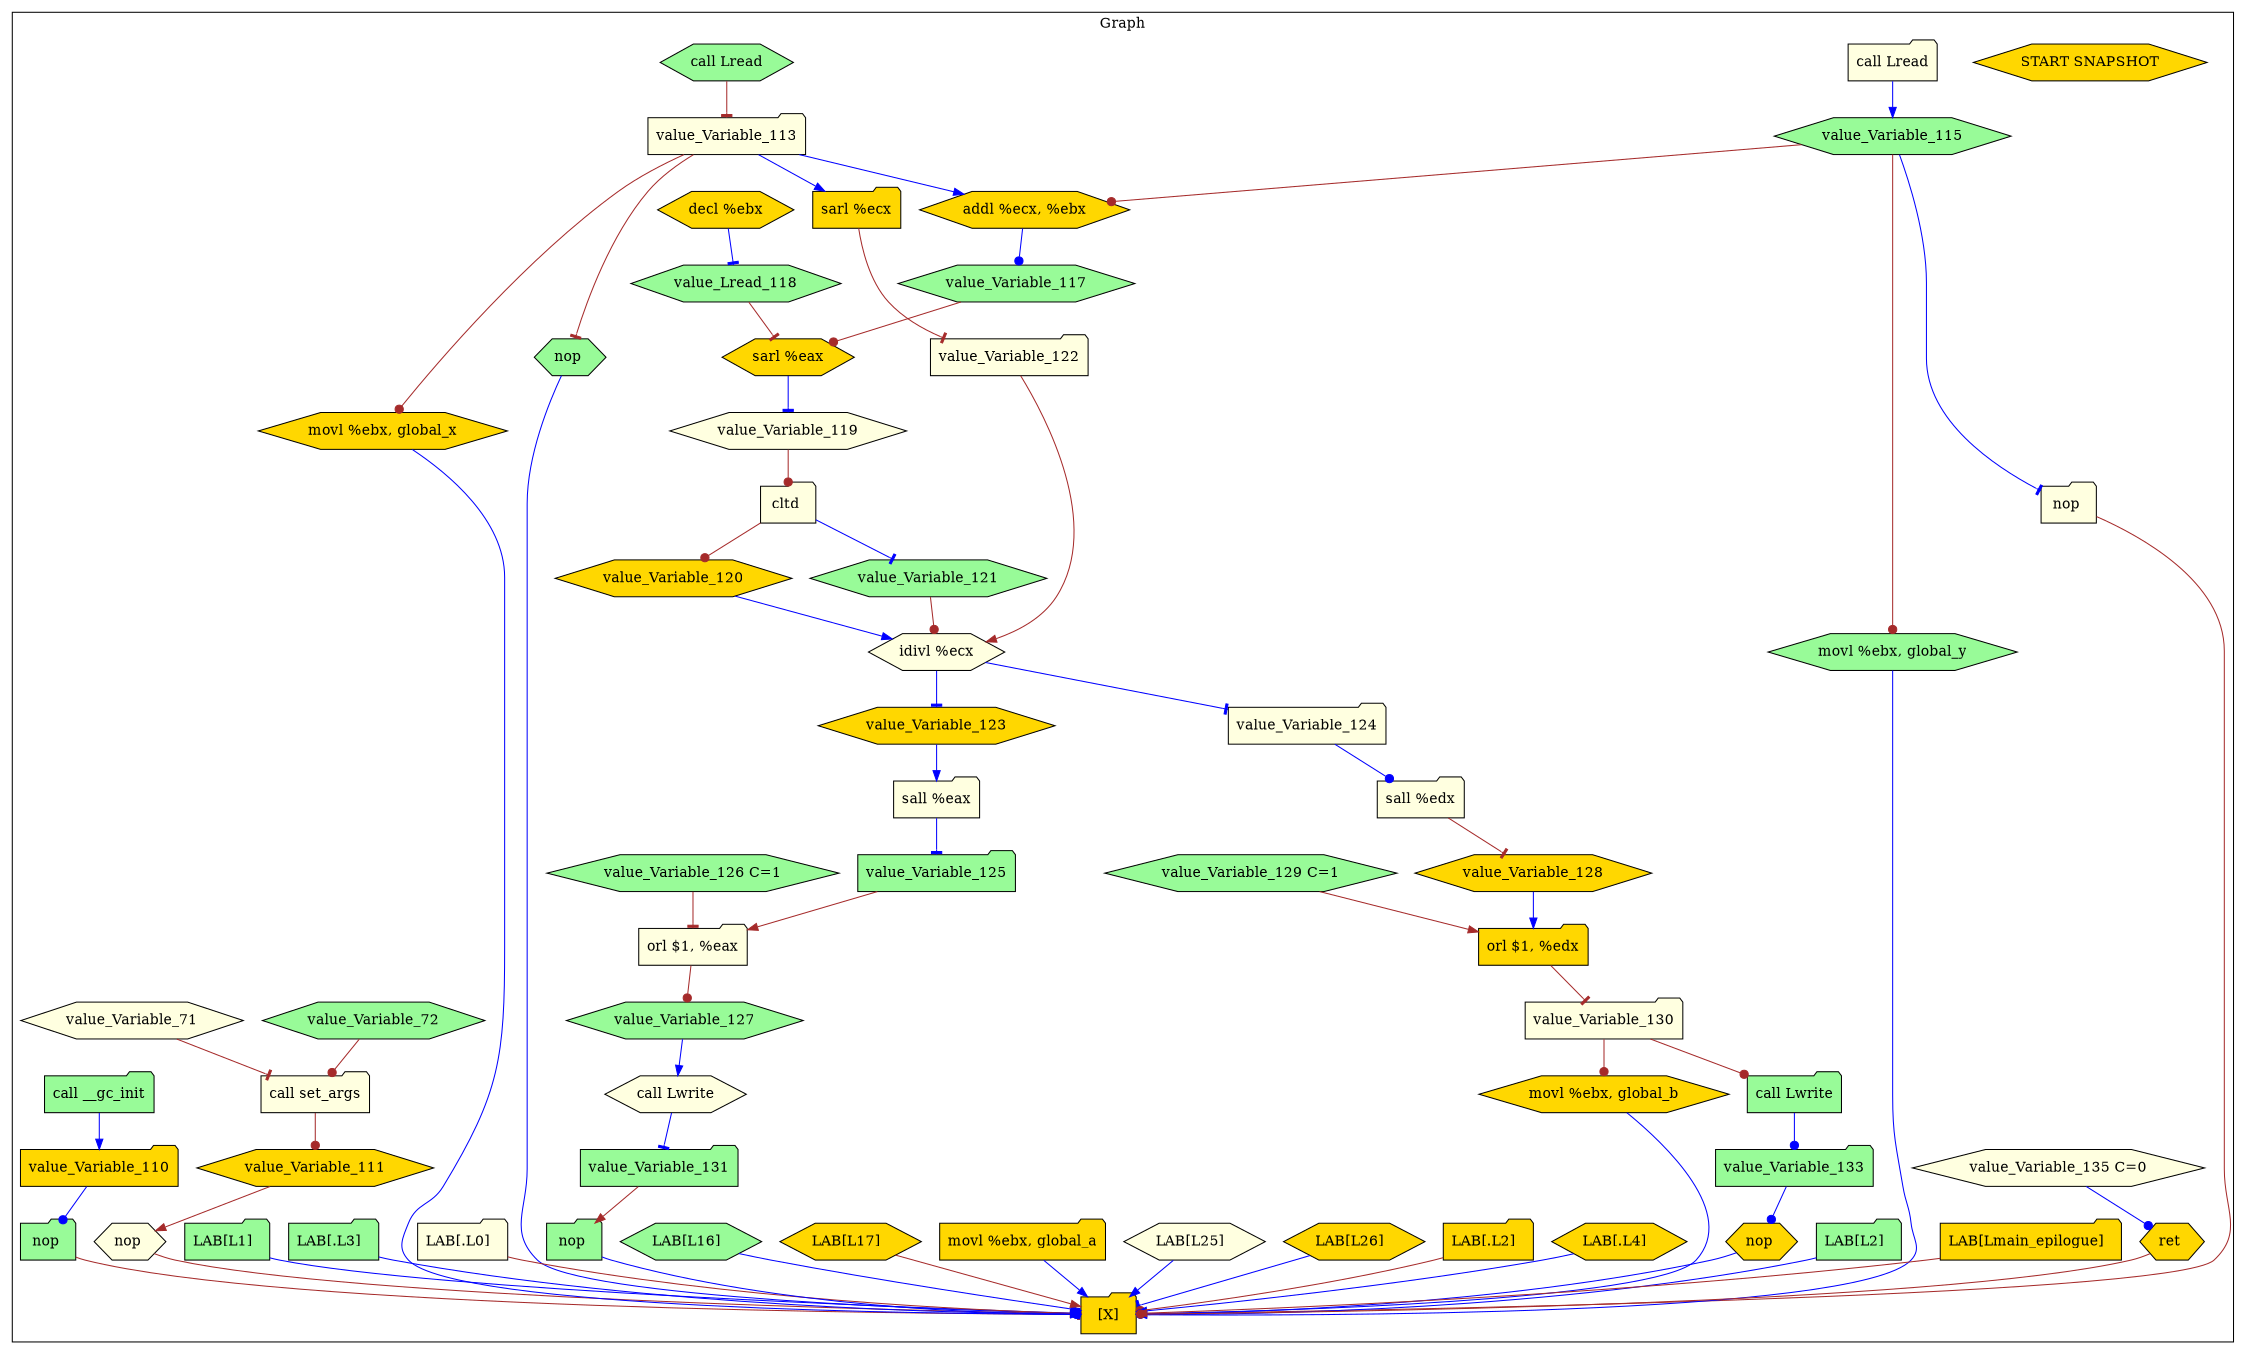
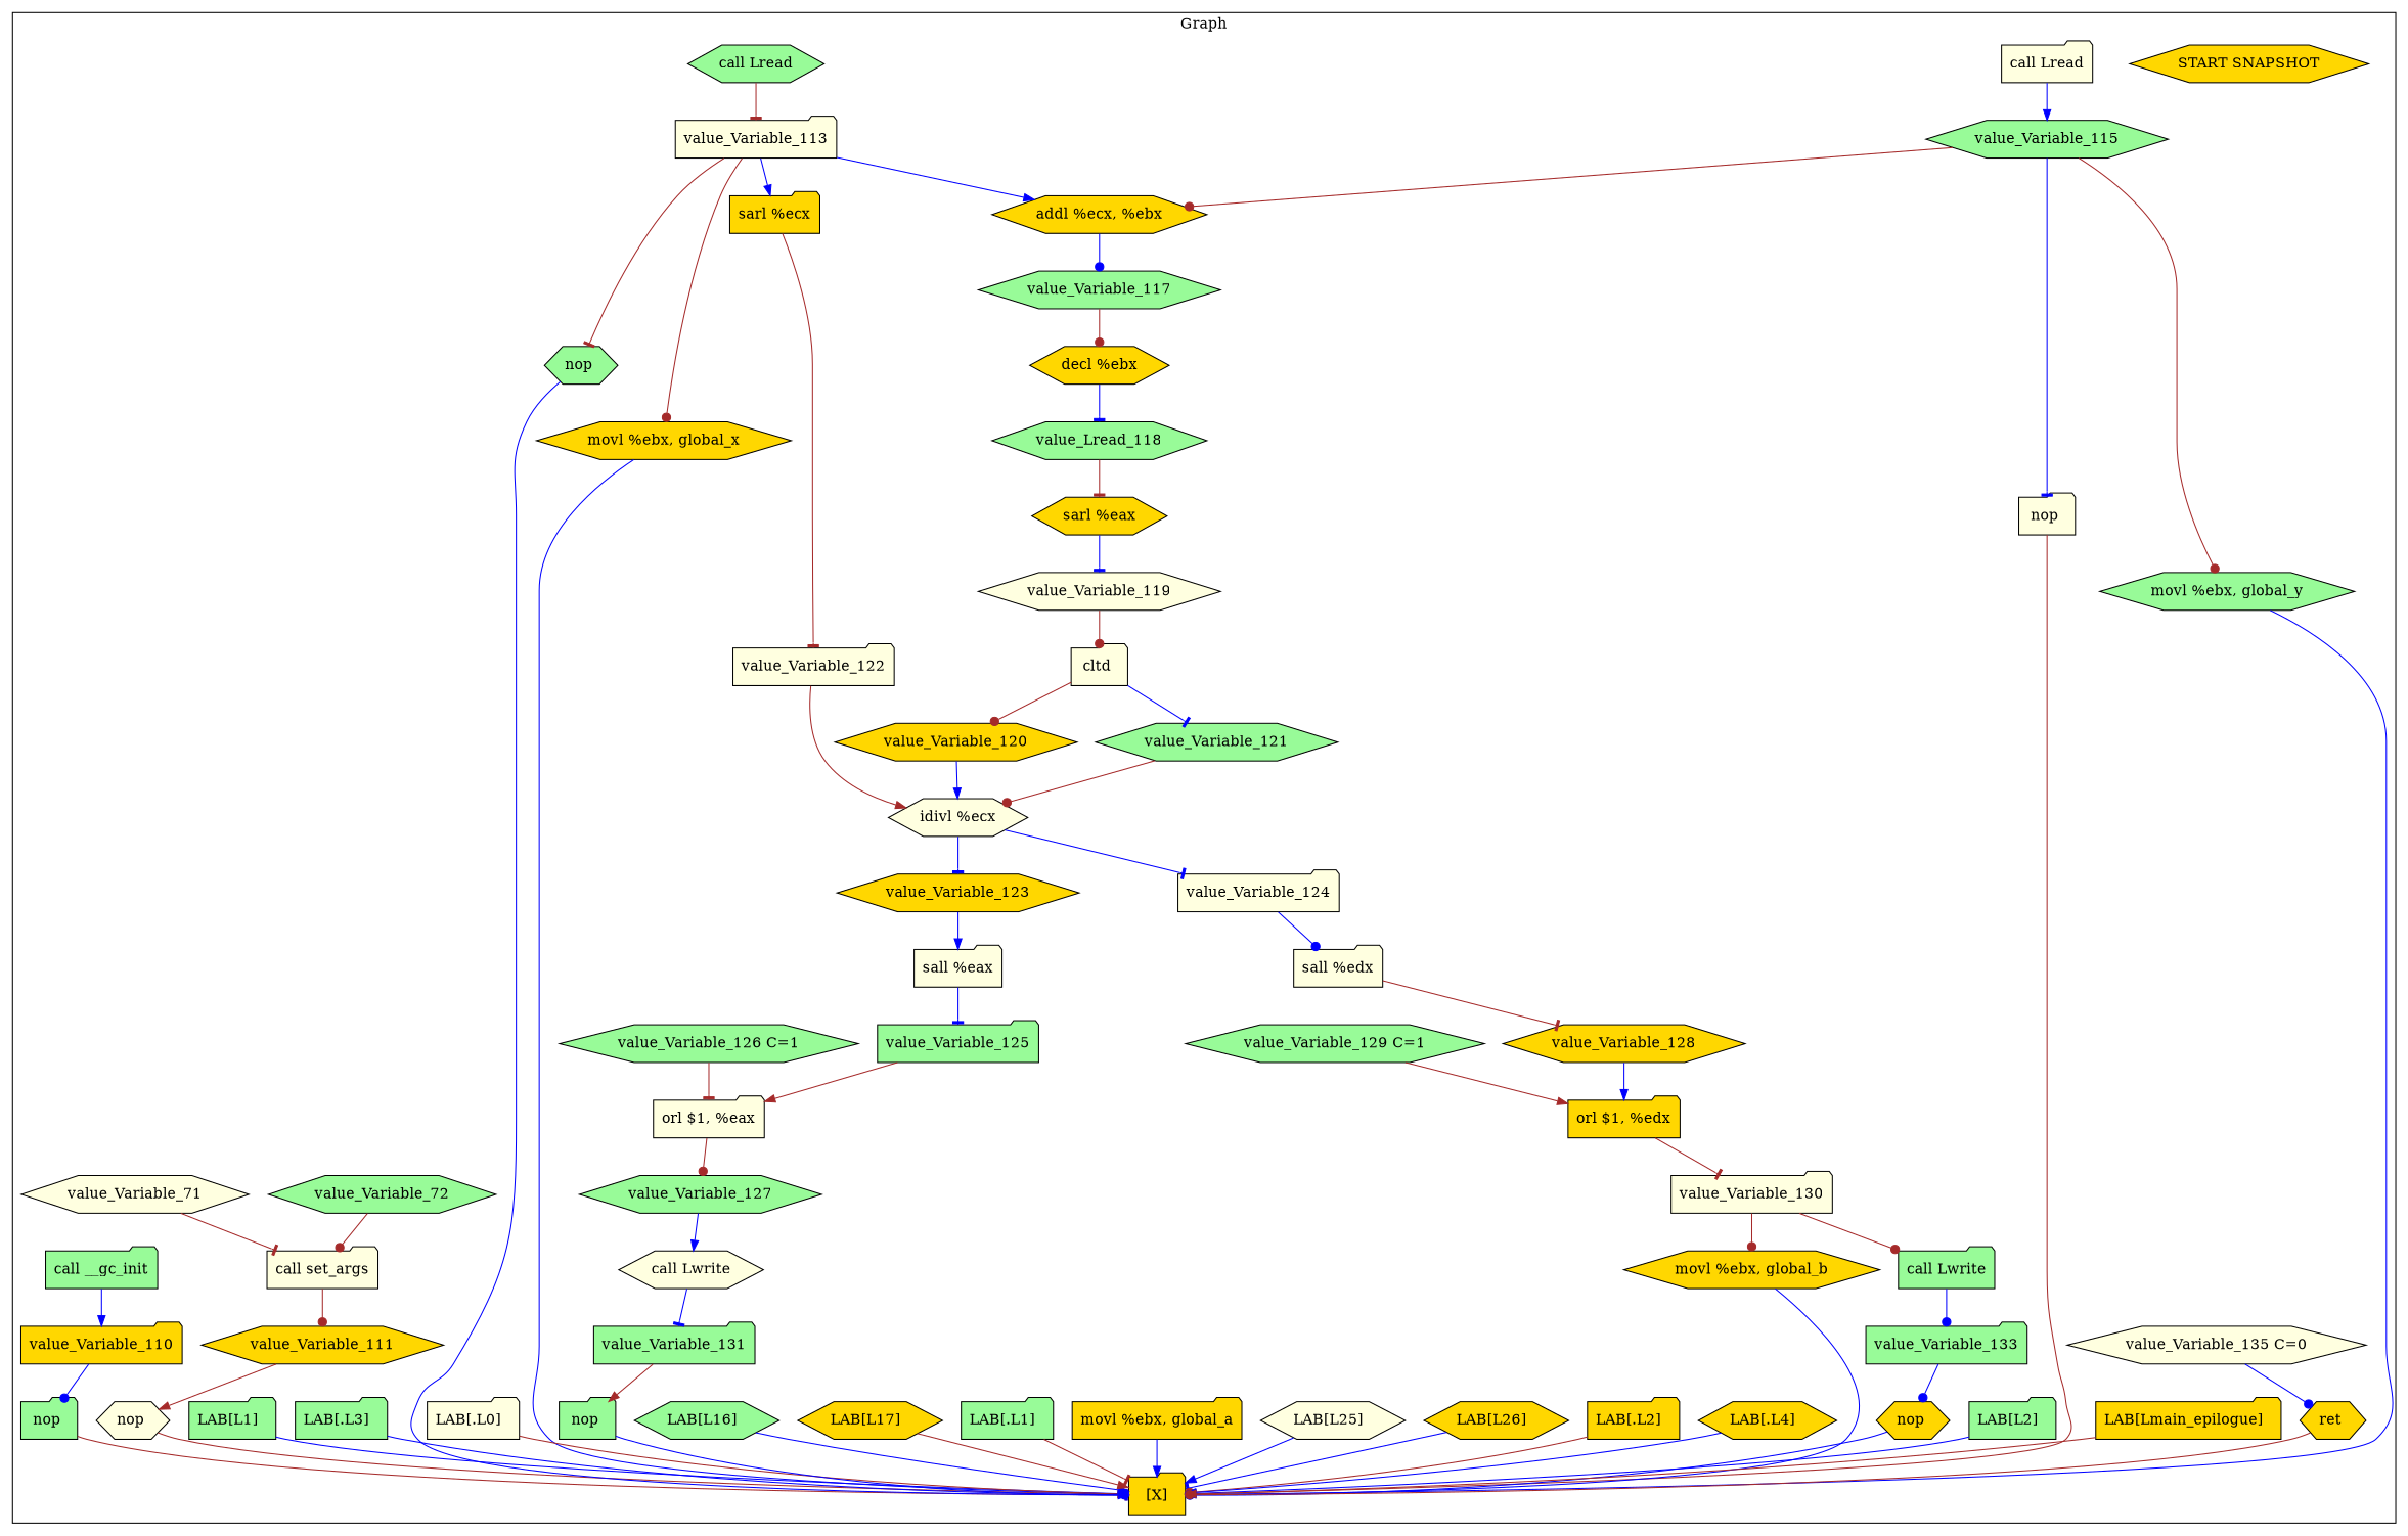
  digraph {
    ordering=in
    node [fillcolor=palegreen shape=hexagon style=filled]
    edge [arrowhead=dot color=blue]
    n1 [fillcolor=gold label="START SNAPSHOT"]
    n2 [fillcolor=gold label="[X]" shape=folder]
    n3 [label="nop " shape=folder]
    n4 [fillcolor=gold label=value_Variable_110 shape=folder]
    n5 [label="call __gc_init" shape=folder]
    n6 [fillcolor=lightyellow label="nop "]
    n7 [fillcolor=gold label=value_Variable_111]
    n8 [fillcolor=lightyellow label="call set_args" shape=folder]
    n9 [fillcolor=lightyellow label=value_Variable_71]
    n10 [label=value_Variable_72]
    n11 [label="LAB[L1]  " shape=folder]
    n12 [label="nop "]
    n13 [fillcolor=lightyellow label=value_Variable_113 shape=folder]
    n14 [fillcolor=gold label="movl %ebx, global_x"]
    n15 [fillcolor=gold label="sarl %ecx" shape=folder]
    n16 [fillcolor=gold label="addl %ecx, %ebx"]
    n17 [label="call Lread"]
    n18 [fillcolor=lightyellow label="LAB[.L0]  " shape=folder]
    n19 [fillcolor=lightyellow label="nop " shape=folder]
    n20 [label=value_Variable_115]
    n21 [label="movl %ebx, global_y"]
    n22 [fillcolor=lightyellow label="call Lread" shape=folder]
    n23 [label="LAB[L16]  "]
    n24 [fillcolor=gold label="LAB[L17]  "]
+   n25 [label="LAB[.L1]  " shape=folder]
    n26 [fillcolor=gold label="movl %ebx, global_a" shape=folder]
    n27 [label=value_Variable_127]
    n28 [fillcolor=lightyellow label="call Lwrite"]
    n29 [fillcolor=lightyellow label="orl $1, %eax" shape=folder]
    n30 [label="value_Variable_126 C=1"]
    n31 [label=value_Variable_125 shape=folder]
    n32 [fillcolor=lightyellow label="sall %eax" shape=folder]
    n33 [fillcolor=gold label=value_Variable_123]
    n34 [fillcolor=lightyellow label="idivl %ecx"]
    n35 [fillcolor=lightyellow label=value_Variable_124 shape=folder]
    n36 [fillcolor=lightyellow label=value_Variable_122 shape=folder]
    n37 [fillcolor=gold label=value_Variable_120]
    n38 [fillcolor=lightyellow label="cltd " shape=folder]
    n39 [label=value_Variable_121]
    n40 [fillcolor=lightyellow label=value_Variable_119]
    n41 [fillcolor=gold label="sarl %eax"]
    n42 [label=value_Lread_118]
    n43 [fillcolor=gold label="decl %ebx"]
    n44 [label=value_Variable_117]
    n45 [fillcolor=lightyellow label="LAB[L25]  "]
    n46 [fillcolor=gold label="LAB[L26]  "]
    n47 [fillcolor=gold label="LAB[.L2]  " shape=folder]
    n48 [fillcolor=gold label="movl %ebx, global_b"]
    n49 [fillcolor=lightyellow label=value_Variable_130 shape=folder]
    n50 [label="call Lwrite" shape=folder]
    n51 [fillcolor=gold label="orl $1, %edx" shape=folder]
    n52 [label="value_Variable_129 C=1"]
    n53 [fillcolor=gold label=value_Variable_128]
    n54 [fillcolor=lightyellow label="sall %edx" shape=folder]
    n55 [label="LAB[.L3]  " shape=folder]
    n56 [label="nop " shape=folder]
    n57 [label=value_Variable_131 shape=folder]
    n58 [fillcolor=gold label="LAB[.L4]  "]
    n59 [fillcolor=gold label="nop "]
    n60 [label=value_Variable_133 shape=folder]
    n61 [label="LAB[L2]  " shape=folder]
    n62 [fillcolor=gold label="LAB[Lmain_epilogue]  " shape=folder]
    n63 [fillcolor=gold label="ret "]
    n64 [fillcolor=lightyellow label="value_Variable_135 C=0"]
    subgraph cluster_1 {
      label="Graph"
      n1
      n2
      n3
      n4
      n5
      n6
      n7
      n8
      n9
      n10
      n11
      n12
      n13
      n14
      n15
      n16
      n17
      n18
      n19
      n20
      n21
      n22
      n23
      n24
+     n25
      n26
      n27
      n28
      n29
      n30
      n31
      n32
      n33
      n34
      n35
      n36
      n37
      n38
      n39
      n40
      n41
      n42
      n43
      n44
      n45
      n46
      n47
      n48
      n49
      n50
      n51
      n52
      n53
      n54
      n55
      n56
      n57
      n58
      n59
      n60
      n61
      n62
      n63
      n64
    }
    n3 -> n2 [arrowhead=tee color=brown]
    n4 -> n3
    n5 -> n4 [arrowhead=normal]
    n6 -> n2 [arrowhead=normal color=brown]
    n7 -> n6 [arrowhead=normal color=brown]
    n8 -> n7 [color=brown]
    n9 -> n8 [arrowhead=tee color=brown]
    n10 -> n8 [color=brown]
    n11 -> n2
    n12 -> n2 [arrowhead=tee]
    n13 -> n12 [arrowhead=tee color=brown]
    n13 -> n14 [color=brown]
    n13 -> n15 [arrowhead=normal]
    n13 -> n16 [arrowhead=normal]
    n14 -> n2
    n15 -> n36 [arrowhead=tee color=brown]
    n16 -> n44
    n17 -> n13 [arrowhead=tee color=brown]
    n18 -> n2 [arrowhead=normal color=brown]
    n19 -> n2 [color=brown]
    n20 -> n16 [color=brown]
    n20 -> n19 [arrowhead=tee]
    n20 -> n21 [color=brown]
    n21 -> n2 [arrowhead=normal]
    n22 -> n20 [arrowhead=normal]
    n23 -> n2 [arrowhead=normal]
    n24 -> n2 [arrowhead=normal color=brown]
+   n25 -> n2 [arrowhead=tee color=brown]
    n26 -> n2 [arrowhead=normal]
    n27 -> n28 [arrowhead=normal]
    n28 -> n57 [arrowhead=tee]
    n29 -> n27 [color=brown]
    n30 -> n29 [arrowhead=tee color=brown]
    n31 -> n29 [arrowhead=normal color=brown]
    n32 -> n31 [arrowhead=tee]
    n33 -> n32 [arrowhead=normal]
    n34 -> n33 [arrowhead=tee]
    n34 -> n35 [arrowhead=tee]
    n35 -> n54
    n36 -> n34 [arrowhead=normal color=brown]
    n37 -> n34 [arrowhead=normal]
    n38 -> n37 [color=brown]
    n38 -> n39 [arrowhead=tee]
    n39 -> n34 [color=brown]
    n40 -> n38 [color=brown]
    n41 -> n40 [arrowhead=tee]
    n42 -> n41 [arrowhead=tee color=brown]
    n43 -> n42 [arrowhead=tee]
-   n44 -> n41 [color=brown]
+   n44 -> n43 [color=brown]
    n45 -> n2 [arrowhead=normal]
    n46 -> n2 [arrowhead=tee]
    n47 -> n2 [color=brown]
    n48 -> n2
    n49 -> n48 [color=brown]
    n49 -> n50 [color=brown]
    n50 -> n60
    n51 -> n49 [arrowhead=tee color=brown]
    n52 -> n51 [arrowhead=normal color=brown]
    n53 -> n51 [arrowhead=normal]
    n54 -> n53 [arrowhead=tee color=brown]
    n55 -> n2
    n56 -> n2 [arrowhead=normal]
    n57 -> n56 [arrowhead=normal color=brown]
    n58 -> n2 [arrowhead=normal]
    n59 -> n2
    n60 -> n59
    n61 -> n2 [arrowhead=normal]
    n62 -> n2 [arrowhead=normal color=brown]
    n63 -> n2 [color=brown]
    n64 -> n63
  }
